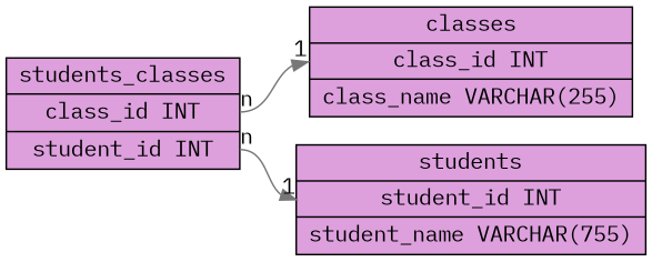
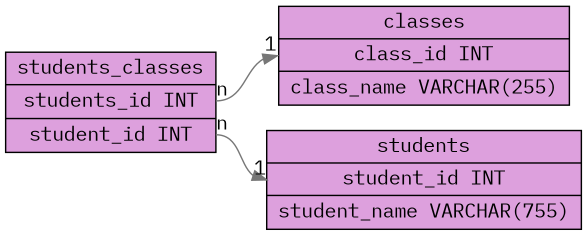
  digraph {
    fontname="IBM Plex Mono"
    rankdir=LR
    node [color=black fillcolor=plum fontname="IBM Plex Mono" shape=record style=filled]
    edge [color="#777777" fontname="IBM Plex Mono" headlabel=1 taillabel=n]
    n1 [label="students|<student_id> student_id INT|student_name VARCHAR(755)"]
    n2 [label="classes|<class_id> class_id INT|class_name VARCHAR(255)"]
-   n3 [label="students_classes|<class_id> class_id INT|<student_id> student_id INT"]
+   n3 [label="students_classes|<class_id> students_id INT|<student_id> student_id INT"]
    n3 -> n1 [headport=student_id tailport=student_id]
    n3 -> n2 [headport=class_id tailport=class_id]
  }
